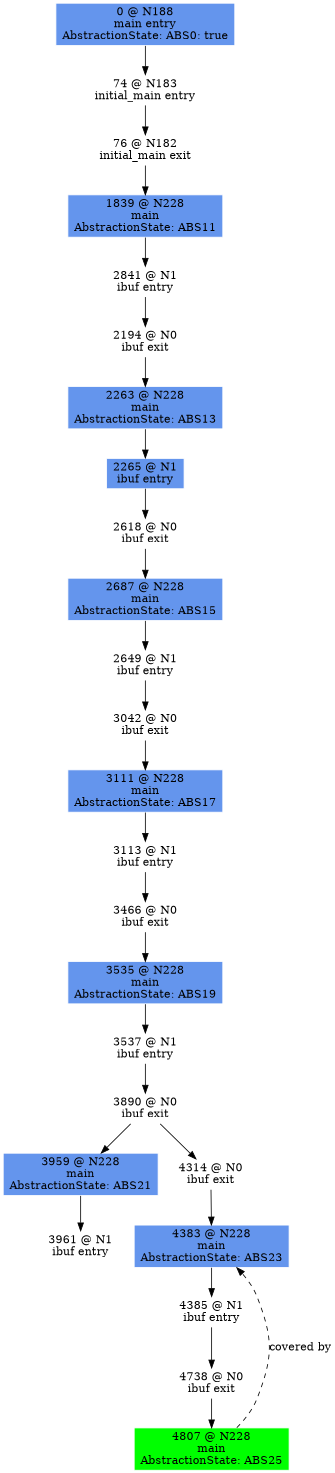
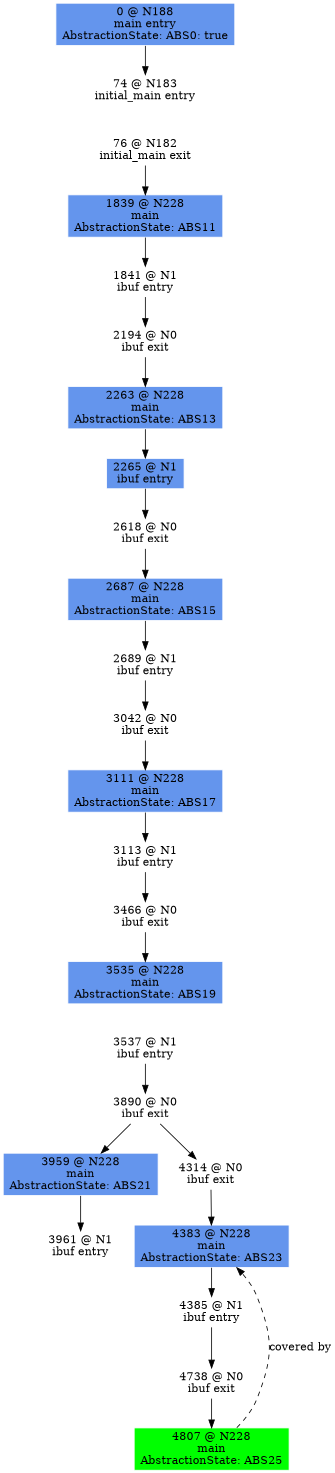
  digraph {
    node [color=white shape=box style=filled]
    n1 [fillcolor=cornflowerblue label="0 @ N188\nmain entry\nAbstractionState: ABS0: true\n"]
    n2 [label="74 @ N183\ninitial_main entry\n"]
    n3 [label="76 @ N182\ninitial_main exit\n"]
    n4 [fillcolor=cornflowerblue label="1839 @ N228\nmain\nAbstractionState: ABS11\n"]
-   n5 [label="2841 @ N1\nibuf entry\n"]
+   n5 [label="1841 @ N1\nibuf entry\n"]
    n6 [label="2194 @ N0\nibuf exit\n"]
    n7 [fillcolor=cornflowerblue label="2263 @ N228\nmain\nAbstractionState: ABS13\n"]
    n8 [fillcolor=cornflowerblue label="2265 @ N1\nibuf entry\n"]
    n9 [label="2618 @ N0\nibuf exit\n"]
    n10 [fillcolor=cornflowerblue label="2687 @ N228\nmain\nAbstractionState: ABS15\n"]
-   n11 [label="2649 @ N1\nibuf entry\n"]
+   n11 [label="2689 @ N1\nibuf entry\n"]
    n12 [label="3042 @ N0\nibuf exit\n"]
    n13 [fillcolor=cornflowerblue label="3111 @ N228\nmain\nAbstractionState: ABS17\n"]
    n14 [label="3113 @ N1\nibuf entry\n"]
    n15 [label="3466 @ N0\nibuf exit\n"]
    n16 [fillcolor=cornflowerblue label="3535 @ N228\nmain\nAbstractionState: ABS19\n"]
    n17 [label="3537 @ N1\nibuf entry\n"]
    n18 [label="3890 @ N0\nibuf exit\n"]
    n19 [fillcolor=cornflowerblue label="3959 @ N228\nmain\nAbstractionState: ABS21\n"]
    n20 [label="4314 @ N0\nibuf exit\n"]
    n21 [label="3961 @ N1\nibuf entry\n"]
    n22 [fillcolor=cornflowerblue label="4383 @ N228\nmain\nAbstractionState: ABS23\n"]
    n23 [label="4385 @ N1\nibuf entry\n"]
    n24 [label="4738 @ N0\nibuf exit\n"]
    n25 [fillcolor=green label="4807 @ N228\nmain\nAbstractionState: ABS25\n"]
    n1 -> n2
-   n2 -> n3
    n3 -> n4
    n4 -> n5
    n5 -> n6
    n6 -> n7
    n7 -> n8
    n8 -> n9
    n9 -> n10
    n10 -> n11
    n11 -> n12
    n12 -> n13
    n13 -> n14
    n14 -> n15
    n15 -> n16
-   n16 -> n17
    n17 -> n18
    n18 -> n19
    n18 -> n20
    n19 -> n21
    n20 -> n22
    n22 -> n23
    n23 -> n24
    n24 -> n25
    n25 -> n22 [label="covered by" style=dashed weight=0]
  }
